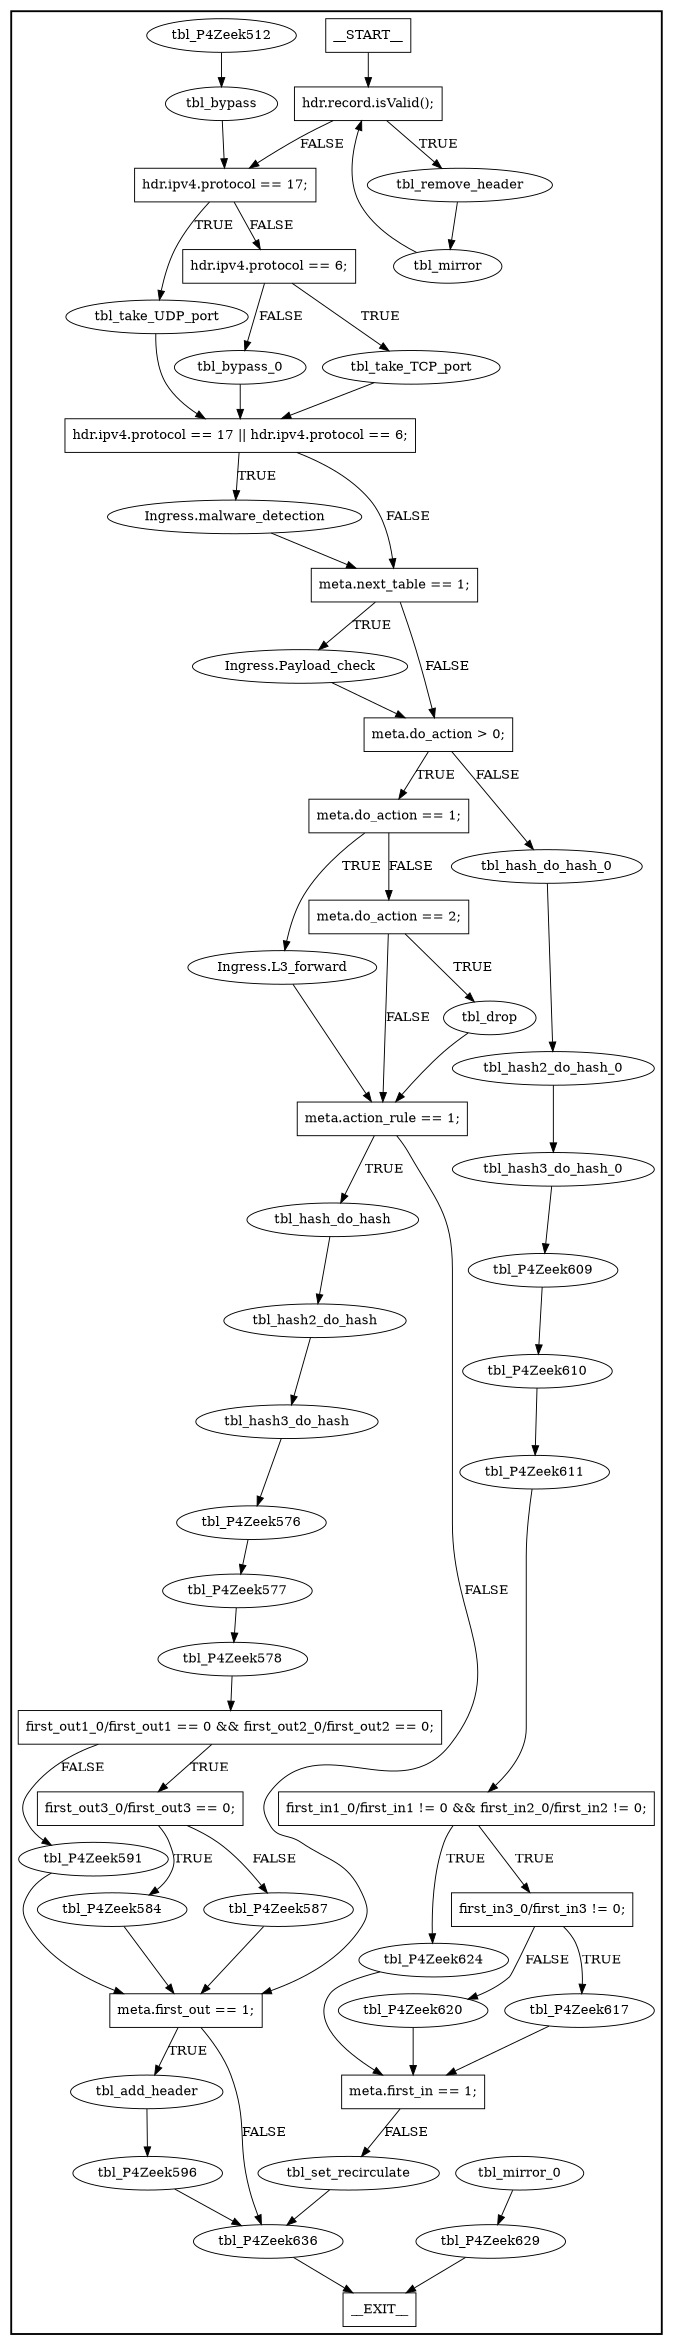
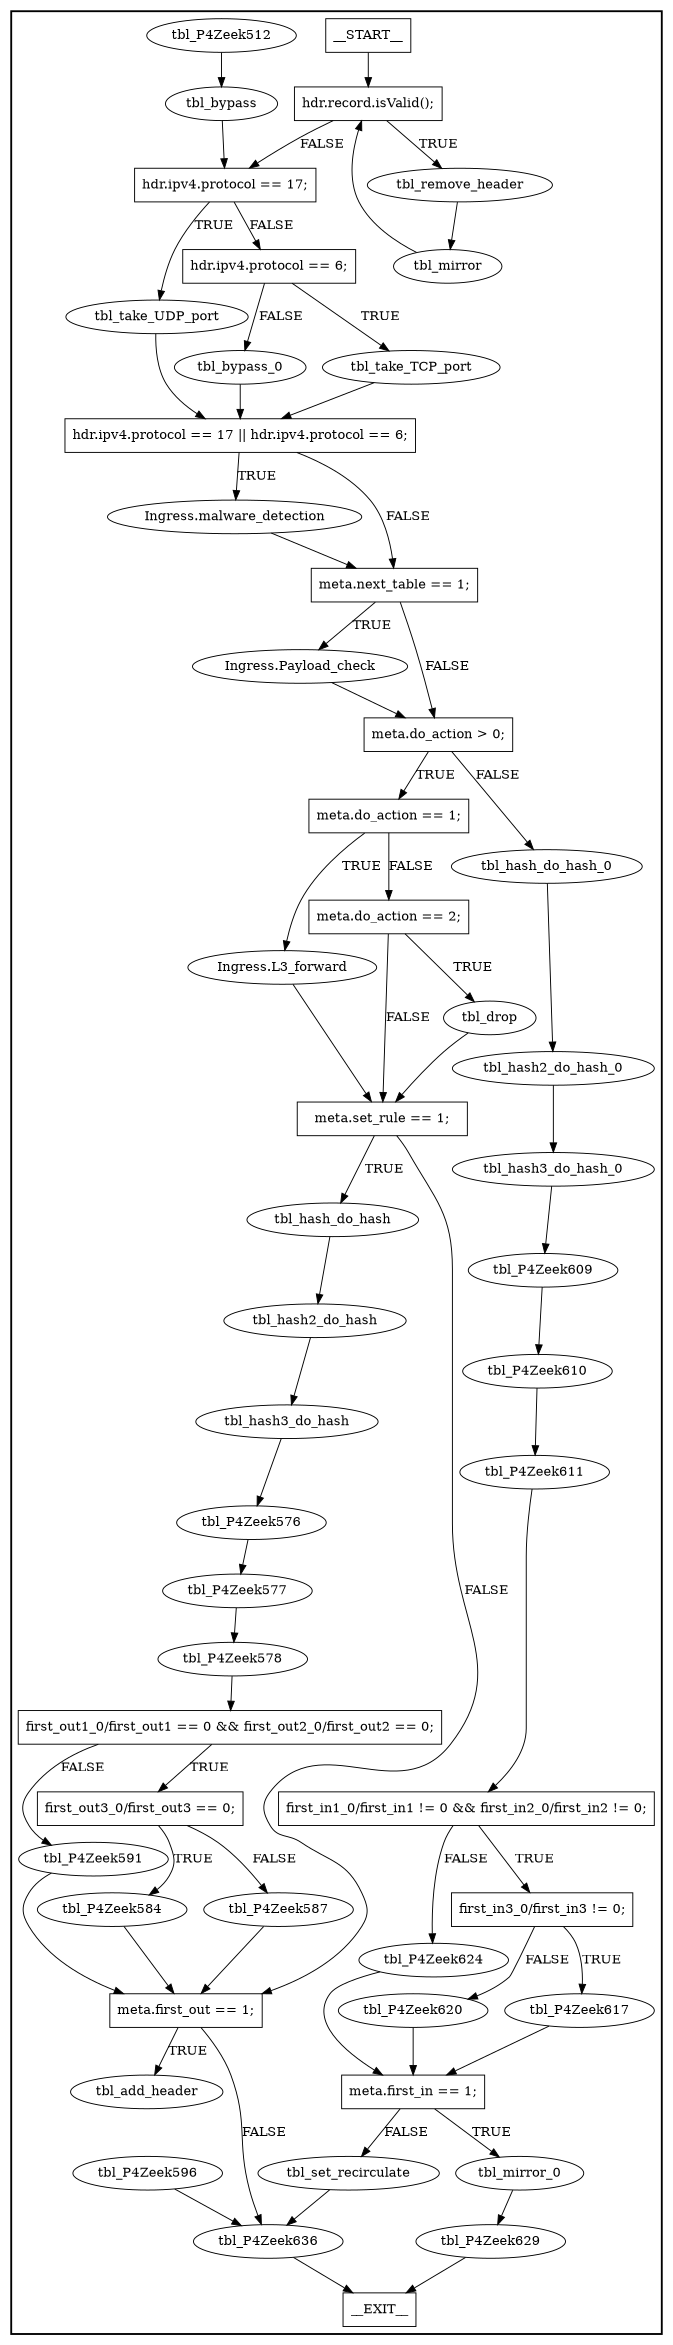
  digraph {
    node [shape=ellipse style=solid]
    n1 [label=__START__ shape=rectangle]
    n2 [label="hdr.record.isValid();" shape=rectangle]
    n3 [label=__EXIT__ shape=rectangle]
    n4 [label=tbl_remove_header]
    n5 [label="hdr.ipv4.protocol == 17;" shape=rectangle]
    n6 [label=tbl_mirror]
    n7 [label=tbl_P4Zeek512]
    n8 [label=tbl_bypass]
    n9 [label=tbl_take_UDP_port]
    n10 [label="hdr.ipv4.protocol == 6;" shape=rectangle]
    n11 [label="hdr.ipv4.protocol == 17 || hdr.ipv4.protocol == 6;" shape=rectangle]
    n12 [label=tbl_take_TCP_port]
    n13 [label=tbl_bypass_0]
    n14 [label="Ingress.malware_detection"]
    n15 [label="meta.next_table == 1;" shape=rectangle]
    n16 [label="Ingress.Payload_check"]
    n17 [label="meta.do_action > 0;" shape=rectangle]
    n18 [label="meta.do_action == 1;" shape=rectangle]
    n19 [label=tbl_hash_do_hash_0]
    n20 [label="Ingress.L3_forward"]
    n21 [label="meta.do_action == 2;" shape=rectangle]
-   n22 [label="meta.action_rule == 1;" shape=rectangle]
+   n22 [label="meta.set_rule == 1;" shape=rectangle]
    n23 [label=tbl_drop]
    n24 [label=tbl_hash_do_hash]
    n25 [label="meta.first_out == 1;" shape=rectangle]
    n26 [label=tbl_hash2_do_hash]
    n27 [label=tbl_hash3_do_hash]
    n28 [label=tbl_P4Zeek576]
    n29 [label=tbl_P4Zeek577]
    n30 [label=tbl_P4Zeek578]
    n31 [label="first_out1_0/first_out1 == 0 && first_out2_0/first_out2 == 0;" shape=rectangle]
    n32 [label="first_out3_0/first_out3 == 0;" shape=rectangle]
    n33 [label=tbl_P4Zeek591]
    n34 [label=tbl_P4Zeek584]
    n35 [label=tbl_P4Zeek587]
    n36 [label=tbl_add_header]
    n37 [label=tbl_P4Zeek636]
    n38 [label=tbl_P4Zeek596]
    n39 [label=tbl_hash2_do_hash_0]
    n40 [label=tbl_hash3_do_hash_0]
    n41 [label=tbl_P4Zeek609]
    n42 [label=tbl_P4Zeek610]
    n43 [label=tbl_P4Zeek611]
    n44 [label="first_in1_0/first_in1 != 0 && first_in2_0/first_in2 != 0;" shape=rectangle]
    n45 [label="first_in3_0/first_in3 != 0;" shape=rectangle]
    n46 [label=tbl_P4Zeek624]
    n47 [label=tbl_P4Zeek617]
    n48 [label=tbl_P4Zeek620]
    n49 [label="meta.first_in == 1;" shape=rectangle]
    n50 [label=tbl_mirror_0]
    n51 [label=tbl_set_recirculate]
    n52 [label=tbl_P4Zeek629]
    subgraph cluster_1 {
      labeljust=r
      style=bold
      n1
      n2
      n3
      n4
      n5
      n6
      n7
      n8
      n9
      n10
      n11
      n12
      n13
      n14
      n15
      n16
      n17
      n18
      n19
      n20
      n21
      n22
      n23
      n24
      n25
      n26
      n27
      n28
      n29
      n30
      n31
      n32
      n33
      n34
      n35
      n36
      n37
      n38
      n39
      n40
      n41
      n42
      n43
      n44
      n45
      n46
      n47
      n48
      n49
      n50
      n51
      n52
    }
    n1 -> n2
    n2 -> n4 [label=TRUE]
    n2 -> n5 [label=FALSE]
    n4 -> n6
    n5 -> n9 [label=TRUE]
    n5 -> n10 [label=FALSE]
    n6 -> n2
    n7 -> n8
    n8 -> n5
    n9 -> n11
    n10 -> n12 [label=TRUE]
    n10 -> n13 [label=FALSE]
    n11 -> n14 [label=TRUE]
    n11 -> n15 [label=FALSE]
    n12 -> n11
    n13 -> n11
    n14 -> n15
    n15 -> n16 [label=TRUE]
    n15 -> n17 [label=FALSE]
    n16 -> n17
    n17 -> n18 [label=TRUE]
    n17 -> n19 [label=FALSE]
    n18 -> n20 [label=TRUE]
    n18 -> n21 [label=FALSE]
    n19 -> n39
    n20 -> n22
    n21 -> n22 [label=FALSE]
    n21 -> n23 [label=TRUE]
    n22 -> n24 [label=TRUE]
    n22 -> n25 [label=FALSE]
    n23 -> n22
    n24 -> n26
    n25 -> n36 [label=TRUE]
    n25 -> n37 [label=FALSE]
    n26 -> n27
    n27 -> n28
    n28 -> n29
    n29 -> n30
    n30 -> n31
    n31 -> n32 [label=TRUE]
    n31 -> n33 [label=FALSE]
    n32 -> n34 [label=TRUE]
    n32 -> n35 [label=FALSE]
    n33 -> n25
    n34 -> n25
    n35 -> n25
-   n36 -> n38
    n37 -> n3
    n38 -> n37
    n39 -> n40
    n40 -> n41
    n41 -> n42
    n42 -> n43
    n43 -> n44
    n44 -> n45 [label=TRUE]
-   n44 -> n46 [label=TRUE]
+   n44 -> n46 [label=FALSE]
    n45 -> n47 [label=TRUE]
    n45 -> n48 [label=FALSE]
    n46 -> n49
    n47 -> n49
    n48 -> n49
+   n49 -> n50 [label=TRUE]
    n49 -> n51 [label=FALSE]
    n50 -> n52
    n51 -> n37
    n52 -> n3
  }
